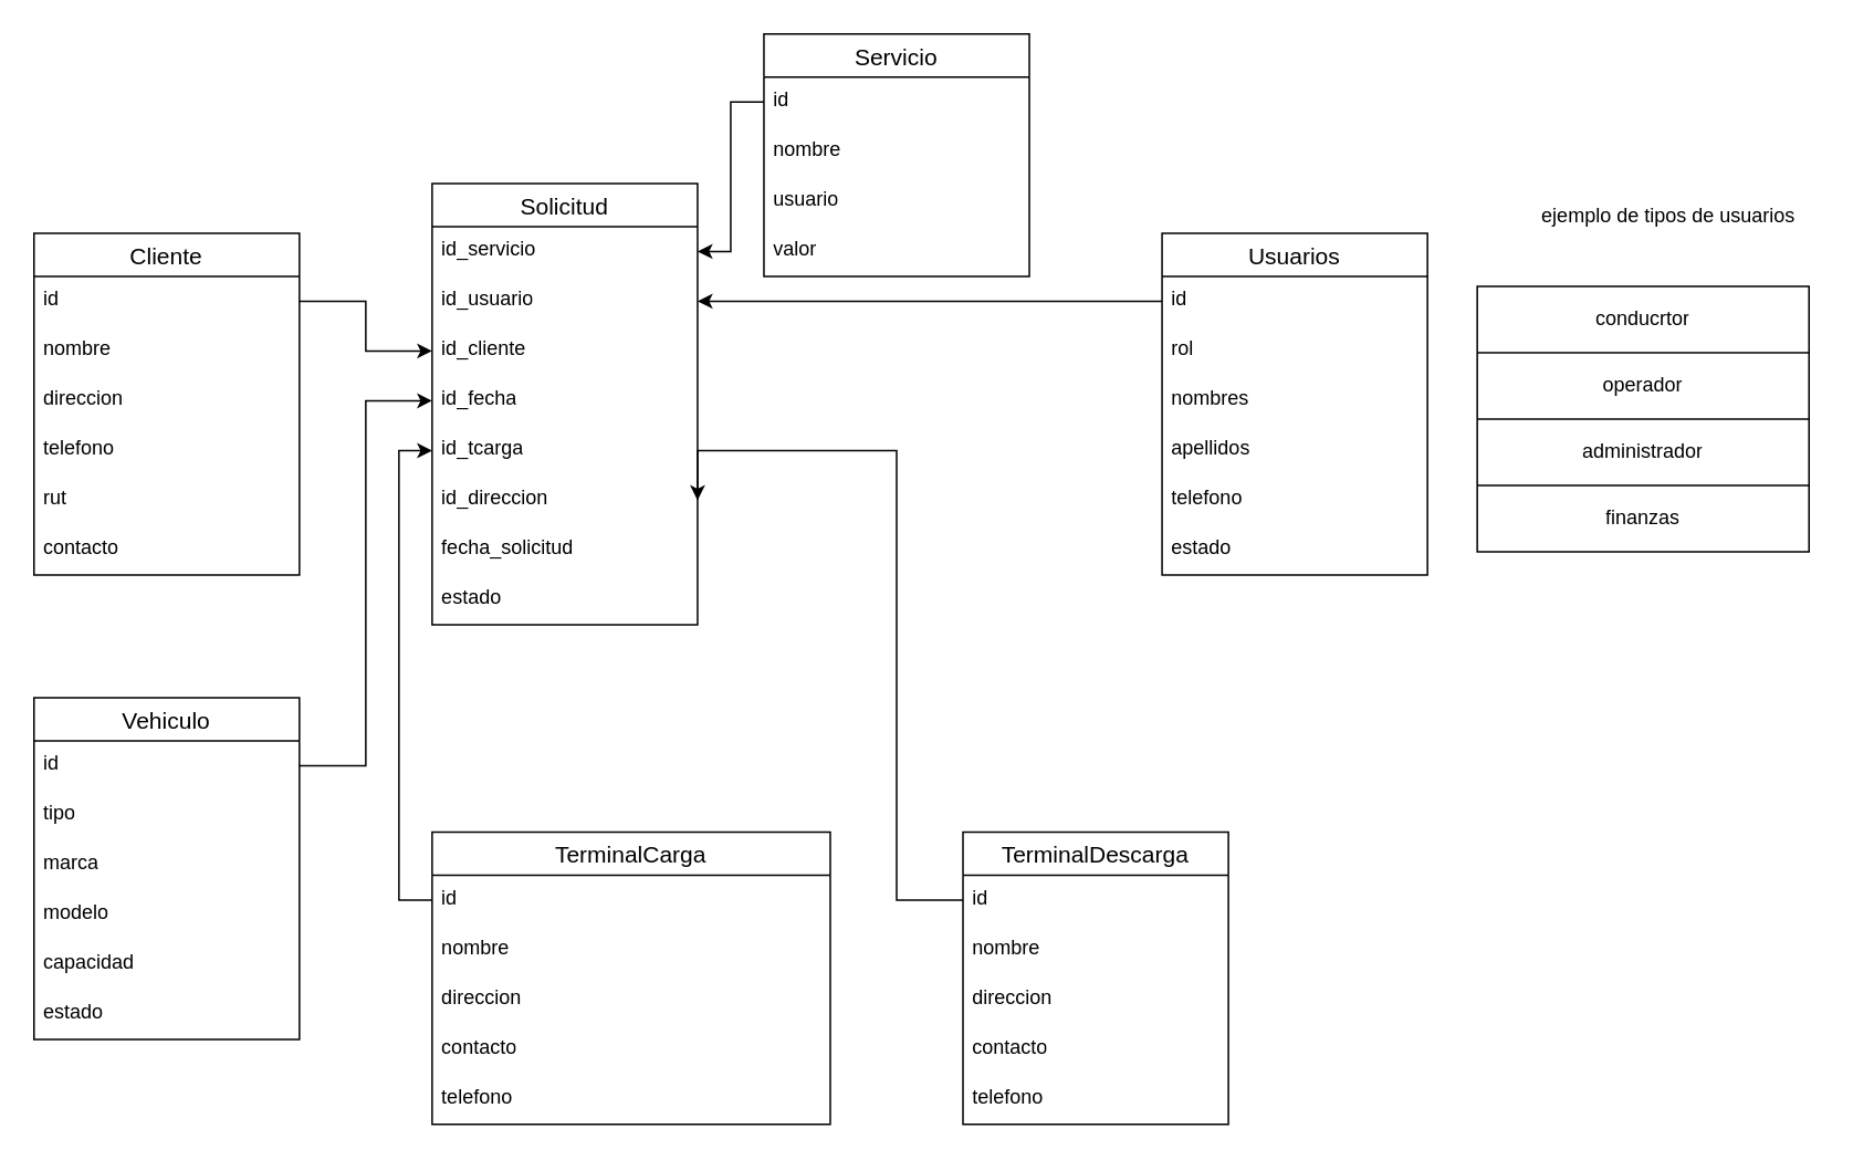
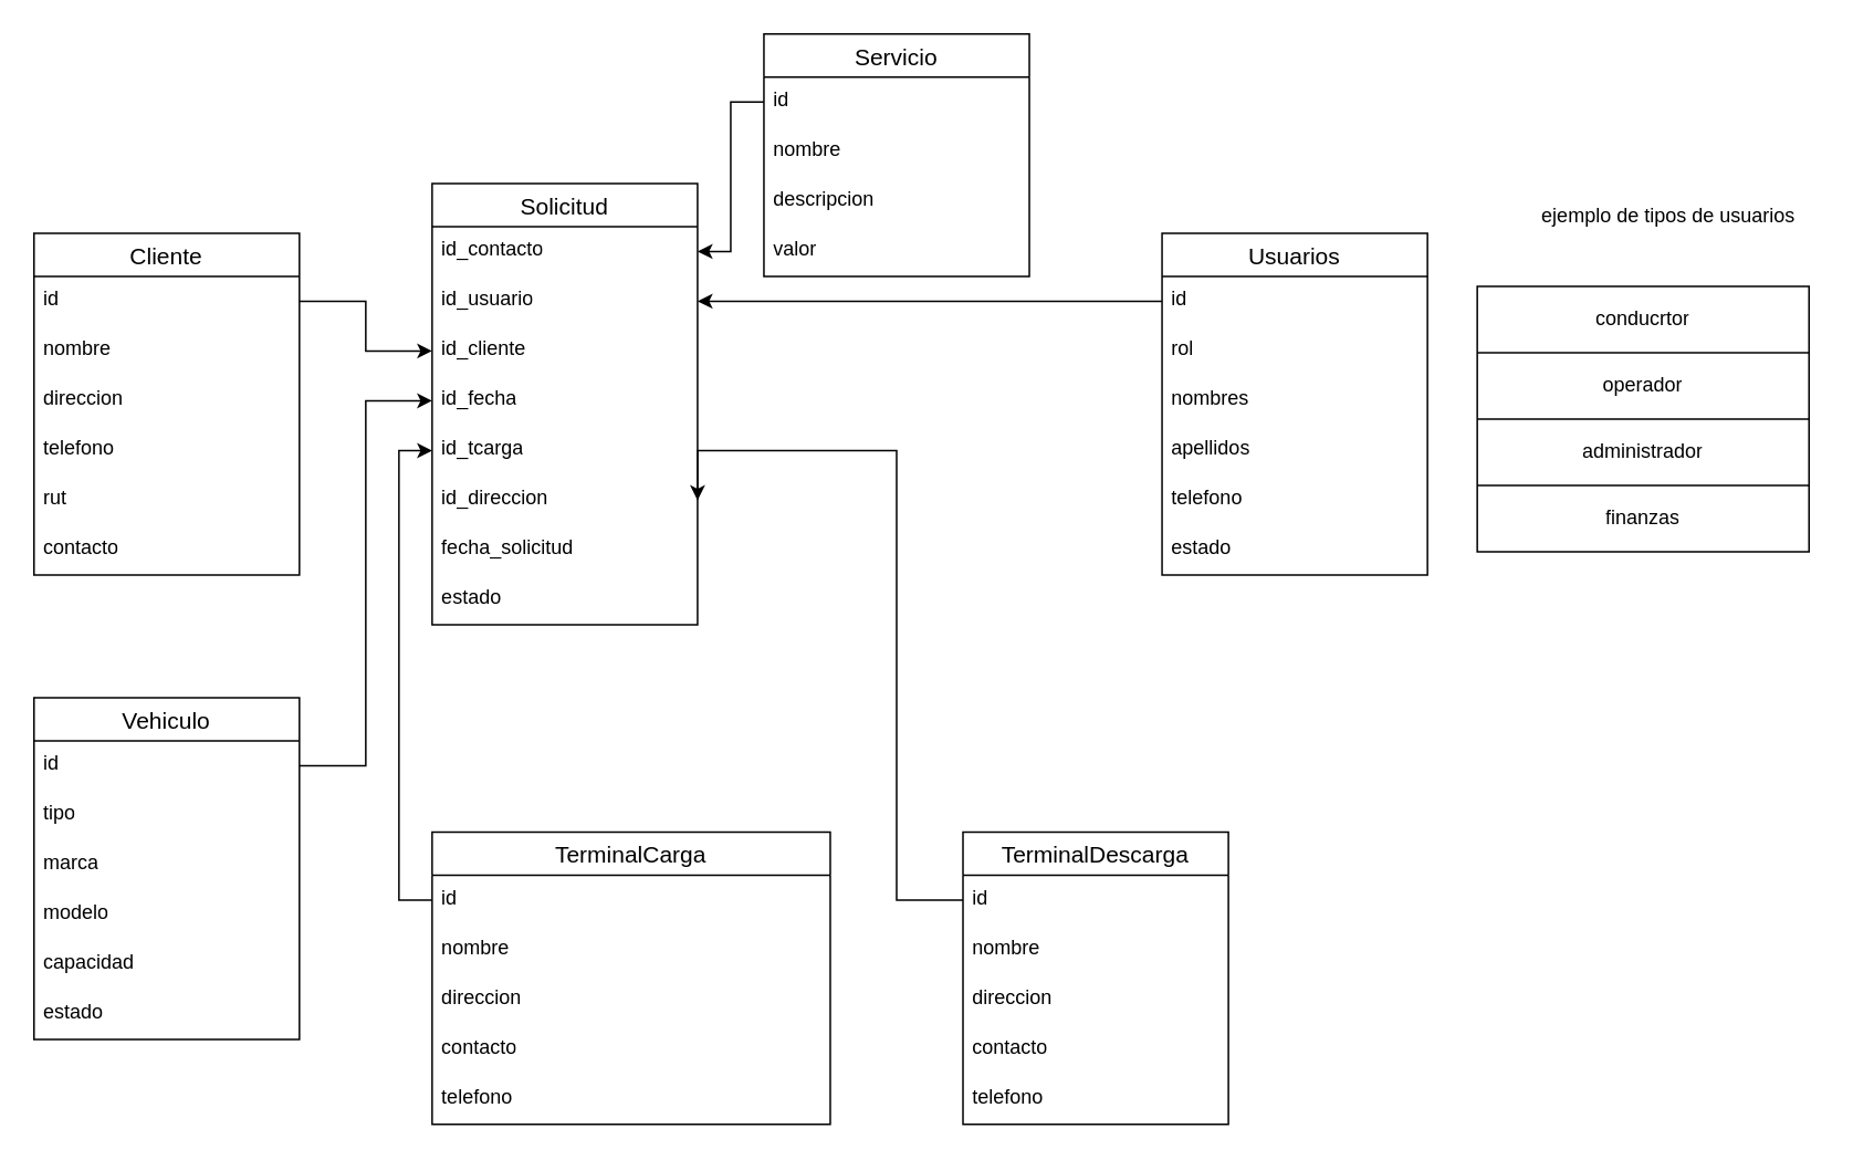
  <mxCell id="0" />
  <mxCell id="1" parent="0" />
  <mxCell id="2" value="Cliente " style="swimlane;fontStyle=0;childLayout=stackLayout;horizontal=1;startSize=26;horizontalStack=0;resizeParent=1;resizeParentMax=0;resizeLast=0;collapsible=1;marginBottom=0;align=center;fontSize=14;" vertex="1" parent="1"><mxGeometry y="140" width="160" height="206" as="geometry" x="20" /></mxCell>
  <mxCell id="3" value="id" style="text;strokeColor=none;fillColor=none;spacingLeft=4;spacingRight=4;overflow=hidden;rotatable=0;points=[[0,0.5],[1,0.5]];portConstraint=eastwest;fontSize=12;whiteSpace=wrap;html=1;" vertex="1" parent="2"><mxGeometry y="26" width="160" height="30" as="geometry" /></mxCell>
  <mxCell id="4" value="nombre" style="text;strokeColor=none;fillColor=none;spacingLeft=4;spacingRight=4;overflow=hidden;rotatable=0;points=[[0,0.5],[1,0.5]];portConstraint=eastwest;fontSize=12;whiteSpace=wrap;html=1;" vertex="1" parent="2"><mxGeometry y="56" width="160" height="30" as="geometry" /></mxCell>
  <mxCell id="5" value="direccion" style="text;strokeColor=none;fillColor=none;spacingLeft=4;spacingRight=4;overflow=hidden;rotatable=0;points=[[0,0.5],[1,0.5]];portConstraint=eastwest;fontSize=12;whiteSpace=wrap;html=1;" vertex="1" parent="2"><mxGeometry y="86" width="160" height="30" as="geometry" /></mxCell>
  <mxCell id="6" value="telefono" style="text;strokeColor=none;fillColor=none;spacingLeft=4;spacingRight=4;overflow=hidden;rotatable=0;points=[[0,0.5],[1,0.5]];portConstraint=eastwest;fontSize=12;whiteSpace=wrap;html=1;" vertex="1" parent="2"><mxGeometry y="116" width="160" height="30" as="geometry" /></mxCell>
  <mxCell id="7" value="rut" style="text;strokeColor=none;fillColor=none;spacingLeft=4;spacingRight=4;overflow=hidden;rotatable=0;points=[[0,0.5],[1,0.5]];portConstraint=eastwest;fontSize=12;whiteSpace=wrap;html=1;" vertex="1" parent="2"><mxGeometry y="146" width="160" height="30" as="geometry" /></mxCell>
  <mxCell id="8" value="contacto" style="text;strokeColor=none;fillColor=none;spacingLeft=4;spacingRight=4;overflow=hidden;rotatable=0;points=[[0,0.5],[1,0.5]];portConstraint=eastwest;fontSize=12;whiteSpace=wrap;html=1;" vertex="1" parent="2"><mxGeometry y="176" width="160" height="30" as="geometry" /></mxCell>
  <mxCell id="9" value="TerminalDescarga" style="swimlane;fontStyle=0;childLayout=stackLayout;horizontal=1;startSize=26;horizontalStack=0;resizeParent=1;resizeParentMax=0;resizeLast=0;collapsible=1;marginBottom=0;align=center;fontSize=14;" vertex="1" parent="1"><mxGeometry x="580" y="501" width="160" height="176" as="geometry" /></mxCell>
  <mxCell id="10" value="id" style="text;strokeColor=none;fillColor=none;spacingLeft=4;spacingRight=4;overflow=hidden;rotatable=0;points=[[0,0.5],[1,0.5]];portConstraint=eastwest;fontSize=12;whiteSpace=wrap;html=1;" vertex="1" parent="9"><mxGeometry y="26" width="160" height="30" as="geometry" /></mxCell>
  <mxCell id="11" value="nombre" style="text;strokeColor=none;fillColor=none;spacingLeft=4;spacingRight=4;overflow=hidden;rotatable=0;points=[[0,0.5],[1,0.5]];portConstraint=eastwest;fontSize=12;whiteSpace=wrap;html=1;" vertex="1" parent="9"><mxGeometry y="56" width="160" height="30" as="geometry" /></mxCell>
  <mxCell id="12" value="direccion" style="text;strokeColor=none;fillColor=none;spacingLeft=4;spacingRight=4;overflow=hidden;rotatable=0;points=[[0,0.5],[1,0.5]];portConstraint=eastwest;fontSize=12;whiteSpace=wrap;html=1;" vertex="1" parent="9"><mxGeometry y="86" width="160" height="30" as="geometry" /></mxCell>
  <mxCell id="13" value="contacto" style="text;strokeColor=none;fillColor=none;spacingLeft=4;spacingRight=4;overflow=hidden;rotatable=0;points=[[0,0.5],[1,0.5]];portConstraint=eastwest;fontSize=12;whiteSpace=wrap;html=1;" vertex="1" parent="9"><mxGeometry y="116" width="160" height="30" as="geometry" /></mxCell>
  <mxCell id="14" value="telefono" style="text;strokeColor=none;fillColor=none;spacingLeft=4;spacingRight=4;overflow=hidden;rotatable=0;points=[[0,0.5],[1,0.5]];portConstraint=eastwest;fontSize=12;whiteSpace=wrap;html=1;" vertex="1" parent="9"><mxGeometry y="146" width="160" height="30" as="geometry" /></mxCell>
  <mxCell id="15" value="TerminalCarga" style="swimlane;fontStyle=0;childLayout=stackLayout;horizontal=1;startSize=26;horizontalStack=0;resizeParent=1;resizeParentMax=0;resizeLast=0;collapsible=1;marginBottom=0;align=center;fontSize=14;" vertex="1" parent="1"><mxGeometry x="260" y="501" width="240" height="176" as="geometry" /></mxCell>
  <mxCell id="16" value="id" style="text;strokeColor=none;fillColor=none;spacingLeft=4;spacingRight=4;overflow=hidden;rotatable=0;points=[[0,0.5],[1,0.5]];portConstraint=eastwest;fontSize=12;whiteSpace=wrap;html=1;" vertex="1" parent="15"><mxGeometry y="26" width="240" height="30" as="geometry" /></mxCell>
  <mxCell id="17" value="nombre" style="text;strokeColor=none;fillColor=none;spacingLeft=4;spacingRight=4;overflow=hidden;rotatable=0;points=[[0,0.5],[1,0.5]];portConstraint=eastwest;fontSize=12;whiteSpace=wrap;html=1;" vertex="1" parent="15"><mxGeometry y="56" width="240" height="30" as="geometry" /></mxCell>
  <mxCell id="18" value="direccion" style="text;strokeColor=none;fillColor=none;spacingLeft=4;spacingRight=4;overflow=hidden;rotatable=0;points=[[0,0.5],[1,0.5]];portConstraint=eastwest;fontSize=12;whiteSpace=wrap;html=1;" vertex="1" parent="15"><mxGeometry y="86" width="240" height="30" as="geometry" /></mxCell>
  <mxCell id="19" value="contacto" style="text;strokeColor=none;fillColor=none;spacingLeft=4;spacingRight=4;overflow=hidden;rotatable=0;points=[[0,0.5],[1,0.5]];portConstraint=eastwest;fontSize=12;whiteSpace=wrap;html=1;" vertex="1" parent="15"><mxGeometry y="116" width="240" height="30" as="geometry" /></mxCell>
  <mxCell id="20" value="telefono" style="text;strokeColor=none;fillColor=none;spacingLeft=4;spacingRight=4;overflow=hidden;rotatable=0;points=[[0,0.5],[1,0.5]];portConstraint=eastwest;fontSize=12;whiteSpace=wrap;html=1;" vertex="1" parent="15"><mxGeometry y="146" width="240" height="30" as="geometry" /></mxCell>
  <mxCell id="21" value="Vehiculo" style="swimlane;fontStyle=0;childLayout=stackLayout;horizontal=1;startSize=26;horizontalStack=0;resizeParent=1;resizeParentMax=0;resizeLast=0;collapsible=1;marginBottom=0;align=center;fontSize=14;" vertex="1" parent="1"><mxGeometry y="420" width="160" height="206" as="geometry" x="20" /></mxCell>
  <mxCell id="22" value="id" style="text;strokeColor=none;fillColor=none;spacingLeft=4;spacingRight=4;overflow=hidden;rotatable=0;points=[[0,0.5],[1,0.5]];portConstraint=eastwest;fontSize=12;whiteSpace=wrap;html=1;" vertex="1" parent="21"><mxGeometry y="26" width="160" height="30" as="geometry" /></mxCell>
  <mxCell id="23" value="tipo" style="text;strokeColor=none;fillColor=none;spacingLeft=4;spacingRight=4;overflow=hidden;rotatable=0;points=[[0,0.5],[1,0.5]];portConstraint=eastwest;fontSize=12;whiteSpace=wrap;html=1;" vertex="1" parent="21"><mxGeometry y="56" width="160" height="30" as="geometry" /></mxCell>
  <mxCell id="24" value="marca" style="text;strokeColor=none;fillColor=none;spacingLeft=4;spacingRight=4;overflow=hidden;rotatable=0;points=[[0,0.5],[1,0.5]];portConstraint=eastwest;fontSize=12;whiteSpace=wrap;html=1;" vertex="1" parent="21"><mxGeometry y="86" width="160" height="30" as="geometry" /></mxCell>
  <mxCell id="25" value="modelo" style="text;strokeColor=none;fillColor=none;spacingLeft=4;spacingRight=4;overflow=hidden;rotatable=0;points=[[0,0.5],[1,0.5]];portConstraint=eastwest;fontSize=12;whiteSpace=wrap;html=1;" vertex="1" parent="21"><mxGeometry y="116" width="160" height="30" as="geometry" /></mxCell>
  <mxCell id="26" value="capacidad" style="text;strokeColor=none;fillColor=none;spacingLeft=4;spacingRight=4;overflow=hidden;rotatable=0;points=[[0,0.5],[1,0.5]];portConstraint=eastwest;fontSize=12;whiteSpace=wrap;html=1;" vertex="1" parent="21"><mxGeometry y="146" width="160" height="30" as="geometry" /></mxCell>
  <mxCell id="27" value="estado" style="text;strokeColor=none;fillColor=none;spacingLeft=4;spacingRight=4;overflow=hidden;rotatable=0;points=[[0,0.5],[1,0.5]];portConstraint=eastwest;fontSize=12;whiteSpace=wrap;html=1;" vertex="1" parent="21"><mxGeometry y="176" width="160" height="30" as="geometry" /></mxCell>
  <mxCell id="28" value="Usuarios" style="swimlane;fontStyle=0;childLayout=stackLayout;horizontal=1;startSize=26;horizontalStack=0;resizeParent=1;resizeParentMax=0;resizeLast=0;collapsible=1;marginBottom=0;align=center;fontSize=14;" vertex="1" parent="1"><mxGeometry x="700" y="140" width="160" height="206" as="geometry" /></mxCell>
  <mxCell id="29" value="id" style="text;strokeColor=none;fillColor=none;spacingLeft=4;spacingRight=4;overflow=hidden;rotatable=0;points=[[0,0.5],[1,0.5]];portConstraint=eastwest;fontSize=12;whiteSpace=wrap;html=1;" vertex="1" parent="28"><mxGeometry y="26" width="160" height="30" as="geometry" /></mxCell>
  <mxCell id="30" value="rol" style="text;strokeColor=none;fillColor=none;spacingLeft=4;spacingRight=4;overflow=hidden;rotatable=0;points=[[0,0.5],[1,0.5]];portConstraint=eastwest;fontSize=12;whiteSpace=wrap;html=1;" vertex="1" parent="28"><mxGeometry y="56" width="160" height="30" as="geometry" /></mxCell>
  <mxCell id="31" value="nombres" style="text;strokeColor=none;fillColor=none;spacingLeft=4;spacingRight=4;overflow=hidden;rotatable=0;points=[[0,0.5],[1,0.5]];portConstraint=eastwest;fontSize=12;whiteSpace=wrap;html=1;" vertex="1" parent="28"><mxGeometry y="86" width="160" height="30" as="geometry" /></mxCell>
  <mxCell id="32" value="apellidos" style="text;strokeColor=none;fillColor=none;spacingLeft=4;spacingRight=4;overflow=hidden;rotatable=0;points=[[0,0.5],[1,0.5]];portConstraint=eastwest;fontSize=12;whiteSpace=wrap;html=1;" vertex="1" parent="28"><mxGeometry y="116" width="160" height="30" as="geometry" /></mxCell>
  <mxCell id="33" value="telefono" style="text;strokeColor=none;fillColor=none;spacingLeft=4;spacingRight=4;overflow=hidden;rotatable=0;points=[[0,0.5],[1,0.5]];portConstraint=eastwest;fontSize=12;whiteSpace=wrap;html=1;" vertex="1" parent="28"><mxGeometry y="146" width="160" height="30" as="geometry" /></mxCell>
  <mxCell id="34" value="estado" style="text;strokeColor=none;fillColor=none;spacingLeft=4;spacingRight=4;overflow=hidden;rotatable=0;points=[[0,0.5],[1,0.5]];portConstraint=eastwest;fontSize=12;whiteSpace=wrap;html=1;" vertex="1" parent="28"><mxGeometry y="176" width="160" height="30" as="geometry" /></mxCell>
  <mxCell id="35" value="" style="shape=table;startSize=0;container=1;collapsible=0;childLayout=tableLayout;" vertex="1" parent="1"><mxGeometry x="890" y="172" width="200" height="160" as="geometry" /></mxCell>
  <mxCell id="36" value="" style="shape=tableRow;horizontal=0;startSize=0;swimlaneHead=0;swimlaneBody=0;strokeColor=inherit;top=0;left=0;bottom=0;right=0;collapsible=0;dropTarget=0;fillColor=none;points=[[0,0.5],[1,0.5]];portConstraint=eastwest;" vertex="1" parent="35"><mxGeometry width="200" height="40" as="geometry" /></mxCell>
  <mxCell id="37" value="conducrtor" style="shape=partialRectangle;html=1;whiteSpace=wrap;connectable=0;strokeColor=inherit;overflow=hidden;fillColor=none;top=0;left=0;bottom=0;right=0;pointerEvents=1;" vertex="1" parent="36"><mxGeometry width="200" height="40" as="geometry"><mxRectangle width="200" height="40" as="alternateBounds" /></mxGeometry></mxCell>
  <mxCell id="38" value="" style="shape=tableRow;horizontal=0;startSize=0;swimlaneHead=0;swimlaneBody=0;strokeColor=inherit;top=0;left=0;bottom=0;right=0;collapsible=0;dropTarget=0;fillColor=none;points=[[0,0.5],[1,0.5]];portConstraint=eastwest;" vertex="1" parent="35"><mxGeometry y="40" width="200" height="40" as="geometry" /></mxCell>
  <mxCell id="39" value="operador" style="shape=partialRectangle;html=1;whiteSpace=wrap;connectable=0;strokeColor=inherit;overflow=hidden;fillColor=none;top=0;left=0;bottom=0;right=0;pointerEvents=1;" vertex="1" parent="38"><mxGeometry width="200" height="40" as="geometry"><mxRectangle width="200" height="40" as="alternateBounds" /></mxGeometry></mxCell>
  <mxCell id="40" value="" style="shape=tableRow;horizontal=0;startSize=0;swimlaneHead=0;swimlaneBody=0;strokeColor=inherit;top=0;left=0;bottom=0;right=0;collapsible=0;dropTarget=0;fillColor=none;points=[[0,0.5],[1,0.5]];portConstraint=eastwest;" vertex="1" parent="35"><mxGeometry y="80" width="200" height="40" as="geometry" /></mxCell>
  <mxCell id="41" value="administrador" style="shape=partialRectangle;html=1;whiteSpace=wrap;connectable=0;strokeColor=inherit;overflow=hidden;fillColor=none;top=0;left=0;bottom=0;right=0;pointerEvents=1;" vertex="1" parent="40"><mxGeometry width="200" height="40" as="geometry"><mxRectangle width="200" height="40" as="alternateBounds" /></mxGeometry></mxCell>
  <mxCell id="42" style="shape=tableRow;horizontal=0;startSize=0;swimlaneHead=0;swimlaneBody=0;strokeColor=inherit;top=0;left=0;bottom=0;right=0;collapsible=0;dropTarget=0;fillColor=none;points=[[0,0.5],[1,0.5]];portConstraint=eastwest;" vertex="1" parent="35"><mxGeometry y="120" width="200" height="40" as="geometry" /></mxCell>
  <mxCell id="43" value="finanzas" style="shape=partialRectangle;html=1;whiteSpace=wrap;connectable=0;strokeColor=inherit;overflow=hidden;fillColor=none;top=0;left=0;bottom=0;right=0;pointerEvents=1;" vertex="1" parent="42"><mxGeometry width="200" height="40" as="geometry"><mxRectangle width="200" height="40" as="alternateBounds" /></mxGeometry></mxCell>
  <mxCell id="44" value="ejemplo de tipos de usuarios" style="text;html=1;align=center;verticalAlign=middle;resizable=0;points=[];autosize=1;strokeColor=none;fillColor=none;" vertex="1" parent="1"><mxGeometry x="915" y="115" width="180" height="30" as="geometry" /></mxCell>
  <mxCell id="45" value="Solicitud" style="swimlane;fontStyle=0;childLayout=stackLayout;horizontal=1;startSize=26;horizontalStack=0;resizeParent=1;resizeParentMax=0;resizeLast=0;collapsible=1;marginBottom=0;align=center;fontSize=14;" vertex="1" parent="1"><mxGeometry x="260" y="110" width="160" height="266" as="geometry" /></mxCell>
- <mxCell id="46" value="id_servicio" style="text;strokeColor=none;fillColor=none;spacingLeft=4;spacingRight=4;overflow=hidden;rotatable=0;points=[[0,0.5],[1,0.5]];portConstraint=eastwest;fontSize=12;whiteSpace=wrap;html=1;" vertex="1" parent="45"><mxGeometry y="26" width="160" height="30" as="geometry" /></mxCell>
+ <mxCell id="46" value="id_contacto" style="text;strokeColor=none;fillColor=none;spacingLeft=4;spacingRight=4;overflow=hidden;rotatable=0;points=[[0,0.5],[1,0.5]];portConstraint=eastwest;fontSize=12;whiteSpace=wrap;html=1;" vertex="1" parent="45"><mxGeometry y="26" width="160" height="30" as="geometry" /></mxCell>
  <mxCell id="47" value="id_usuario" style="text;strokeColor=none;fillColor=none;spacingLeft=4;spacingRight=4;overflow=hidden;rotatable=0;points=[[0,0.5],[1,0.5]];portConstraint=eastwest;fontSize=12;whiteSpace=wrap;html=1;" vertex="1" parent="45"><mxGeometry y="56" width="160" height="30" as="geometry" /></mxCell>
  <mxCell id="48" value="id_cliente" style="text;strokeColor=none;fillColor=none;spacingLeft=4;spacingRight=4;overflow=hidden;rotatable=0;points=[[0,0.5],[1,0.5]];portConstraint=eastwest;fontSize=12;whiteSpace=wrap;html=1;" vertex="1" parent="45"><mxGeometry y="86" width="160" height="30" as="geometry" /></mxCell>
  <mxCell id="49" value="id_fecha" style="text;strokeColor=none;fillColor=none;spacingLeft=4;spacingRight=4;overflow=hidden;rotatable=0;points=[[0,0.5],[1,0.5]];portConstraint=eastwest;fontSize=12;whiteSpace=wrap;html=1;" vertex="1" parent="45"><mxGeometry y="116" width="160" height="30" as="geometry" /></mxCell>
  <mxCell id="50" value="id_tcarga" style="text;strokeColor=none;fillColor=none;spacingLeft=4;spacingRight=4;overflow=hidden;rotatable=0;points=[[0,0.5],[1,0.5]];portConstraint=eastwest;fontSize=12;whiteSpace=wrap;html=1;" vertex="1" parent="45"><mxGeometry y="146" width="160" height="30" as="geometry" /></mxCell>
  <mxCell id="51" value="id_direccion" style="text;strokeColor=none;fillColor=none;spacingLeft=4;spacingRight=4;overflow=hidden;rotatable=0;points=[[0,0.5],[1,0.5]];portConstraint=eastwest;fontSize=12;whiteSpace=wrap;html=1;" vertex="1" parent="45"><mxGeometry y="176" width="160" height="30" as="geometry" /></mxCell>
  <mxCell id="52" value="fecha_solicitud" style="text;strokeColor=none;fillColor=none;spacingLeft=4;spacingRight=4;overflow=hidden;rotatable=0;points=[[0,0.5],[1,0.5]];portConstraint=eastwest;fontSize=12;whiteSpace=wrap;html=1;" vertex="1" parent="45"><mxGeometry y="206" width="160" height="30" as="geometry" /></mxCell>
  <mxCell id="53" value="estado" style="text;strokeColor=none;fillColor=none;spacingLeft=4;spacingRight=4;overflow=hidden;rotatable=0;points=[[0,0.5],[1,0.5]];portConstraint=eastwest;fontSize=12;whiteSpace=wrap;html=1;" vertex="1" parent="45"><mxGeometry y="236" width="160" height="30" as="geometry" /></mxCell>
  <mxCell id="54" value="Servicio" style="swimlane;fontStyle=0;childLayout=stackLayout;horizontal=1;startSize=26;horizontalStack=0;resizeParent=1;resizeParentMax=0;resizeLast=0;collapsible=1;marginBottom=0;align=center;fontSize=14;" vertex="1" parent="1"><mxGeometry x="460" y="20" width="160" height="146" as="geometry" /></mxCell>
  <mxCell id="55" value="id" style="text;strokeColor=none;fillColor=none;spacingLeft=4;spacingRight=4;overflow=hidden;rotatable=0;points=[[0,0.5],[1,0.5]];portConstraint=eastwest;fontSize=12;whiteSpace=wrap;html=1;" vertex="1" parent="54"><mxGeometry y="26" width="160" height="30" as="geometry" /></mxCell>
  <mxCell id="56" value="nombre" style="text;strokeColor=none;fillColor=none;spacingLeft=4;spacingRight=4;overflow=hidden;rotatable=0;points=[[0,0.5],[1,0.5]];portConstraint=eastwest;fontSize=12;whiteSpace=wrap;html=1;" vertex="1" parent="54"><mxGeometry y="56" width="160" height="30" as="geometry" /></mxCell>
- <mxCell id="57" value="usuario" style="text;strokeColor=none;fillColor=none;spacingLeft=4;spacingRight=4;overflow=hidden;rotatable=0;points=[[0,0.5],[1,0.5]];portConstraint=eastwest;fontSize=12;whiteSpace=wrap;html=1;" vertex="1" parent="54"><mxGeometry y="86" width="160" height="30" as="geometry" /></mxCell>
+ <mxCell id="57" value="descripcion" style="text;strokeColor=none;fillColor=none;spacingLeft=4;spacingRight=4;overflow=hidden;rotatable=0;points=[[0,0.5],[1,0.5]];portConstraint=eastwest;fontSize=12;whiteSpace=wrap;html=1;" vertex="1" parent="54"><mxGeometry y="86" width="160" height="30" as="geometry" /></mxCell>
  <mxCell id="58" value="valor" style="text;strokeColor=none;fillColor=none;spacingLeft=4;spacingRight=4;overflow=hidden;rotatable=0;points=[[0,0.5],[1,0.5]];portConstraint=eastwest;fontSize=12;whiteSpace=wrap;html=1;" vertex="1" parent="54"><mxGeometry y="116" width="160" height="30" as="geometry" /></mxCell>
  <mxCell id="59" style="edgeStyle=orthogonalEdgeStyle;rounded=0;orthogonalLoop=1;jettySize=auto;html=1;entryX=0;entryY=0.5;entryDx=0;entryDy=0;" edge="1" parent="1" source="3" target="48"><mxGeometry relative="1" as="geometry" /></mxCell>
  <mxCell id="60" style="edgeStyle=orthogonalEdgeStyle;rounded=0;orthogonalLoop=1;jettySize=auto;html=1;" edge="1" parent="1" source="55" target="46"><mxGeometry relative="1" as="geometry" /></mxCell>
  <mxCell id="61" style="edgeStyle=orthogonalEdgeStyle;rounded=0;orthogonalLoop=1;jettySize=auto;html=1;entryX=0;entryY=0.5;entryDx=0;entryDy=0;" edge="1" parent="1" source="22" target="49"><mxGeometry relative="1" as="geometry" /></mxCell>
  <mxCell id="62" style="edgeStyle=orthogonalEdgeStyle;rounded=0;orthogonalLoop=1;jettySize=auto;html=1;entryX=0;entryY=0.5;entryDx=0;entryDy=0;" edge="1" parent="1" source="16" target="50"><mxGeometry relative="1" as="geometry" /></mxCell>
  <mxCell id="63" style="edgeStyle=orthogonalEdgeStyle;rounded=0;orthogonalLoop=1;jettySize=auto;html=1;entryX=1;entryY=0.5;entryDx=0;entryDy=0;" edge="1" parent="1" source="10" target="51"><mxGeometry relative="1" as="geometry"><Array as="points"><mxPoint x="540" y="542" /><mxPoint x="540" y="271" /></Array></mxGeometry></mxCell>
  <mxCell id="64" style="edgeStyle=orthogonalEdgeStyle;rounded=0;orthogonalLoop=1;jettySize=auto;html=1;" edge="1" parent="1" source="29" target="47"><mxGeometry relative="1" as="geometry" /></mxCell>
